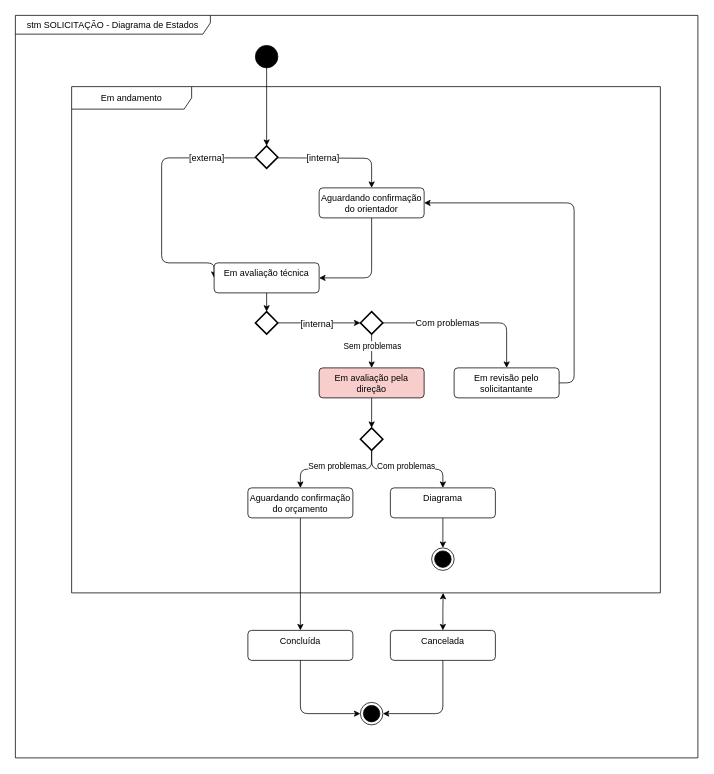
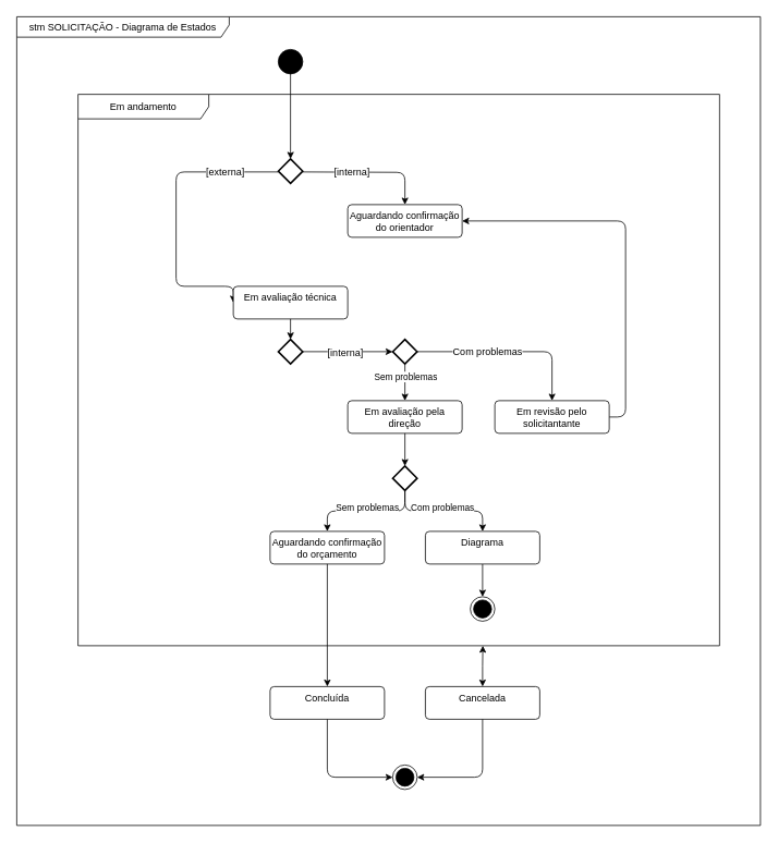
  <mxCell id="0" />
  <mxCell id="1" parent="0" />
  <mxCell id="2" value="stm SOLICITAÇÃO - Diagrama de Estados" style="shape=umlFrame;whiteSpace=wrap;html=1;pointerEvents=0;recursiveResize=0;container=1;collapsible=0;width=260;height=25;rounded=1;" parent="1" vertex="1"><mxGeometry x="20" y="20" width="910" height="990" as="geometry" /></mxCell>
  <mxCell id="3" value="" style="ellipse;fillColor=strokeColor;html=1;rounded=1;" parent="2" vertex="1"><mxGeometry x="320" y="40" width="30" height="30" as="geometry" /></mxCell>
  <mxCell id="4" value="Em andamento" style="shape=umlFrame;whiteSpace=wrap;html=1;pointerEvents=0;recursiveResize=0;container=1;collapsible=0;width=160;rounded=1;" parent="2" vertex="1"><mxGeometry x="75" y="95" width="785" height="675" as="geometry" /></mxCell>
  <mxCell id="5" style="edgeStyle=orthogonalEdgeStyle;rounded=1;orthogonalLoop=1;jettySize=auto;html=1;exitX=1;exitY=0.5;exitDx=0;exitDy=0;exitPerimeter=0;entryX=0.5;entryY=0;entryDx=0;entryDy=0;curved=0;" parent="4" target="11" edge="1"><mxGeometry relative="1" as="geometry"><mxPoint x="275" y="95" as="sourcePoint" /></mxGeometry></mxCell>
  <mxCell id="6" value="&lt;font style=&quot;font-size: 12px;&quot;&gt;[interna]&lt;/font&gt;" style="edgeLabel;html=1;align=center;verticalAlign=middle;resizable=0;points=[];rounded=1;" parent="5" vertex="1" connectable="0"><mxGeometry x="-0.273" relative="1" as="geometry"><mxPoint as="offset" /></mxGeometry></mxCell>
  <mxCell id="7" style="edgeStyle=orthogonalEdgeStyle;rounded=1;orthogonalLoop=1;jettySize=auto;html=1;exitX=0;exitY=0.5;exitDx=0;exitDy=0;exitPerimeter=0;curved=0;entryX=0;entryY=0.5;entryDx=0;entryDy=0;" parent="4" target="12" edge="1"><mxGeometry relative="1" as="geometry"><mxPoint x="245" y="95" as="sourcePoint" /><mxPoint x="170" y="235" as="targetPoint" /><Array as="points"><mxPoint x="120" y="95" /><mxPoint x="120" y="235" /></Array></mxGeometry></mxCell>
  <mxCell id="8" value="&lt;font style=&quot;font-size: 12px;&quot;&gt;[externa]&lt;/font&gt;" style="edgeLabel;html=1;align=center;verticalAlign=middle;resizable=0;points=[];rounded=1;" parent="7" vertex="1" connectable="0"><mxGeometry x="-0.63" relative="1" as="geometry"><mxPoint as="offset" /></mxGeometry></mxCell>
  <mxCell id="9" value="" style="strokeWidth=2;html=1;shape=mxgraph.flowchart.decision;whiteSpace=wrap;rounded=1;" parent="4" vertex="1"><mxGeometry x="245" y="79" width="30" height="30" as="geometry" /></mxCell>
- <mxCell id="10" style="edgeStyle=orthogonalEdgeStyle;rounded=1;orthogonalLoop=1;jettySize=auto;html=1;exitX=0.5;exitY=1;exitDx=0;exitDy=0;entryX=1;entryY=0.5;entryDx=0;entryDy=0;curved=0;" parent="4" source="11" target="12" edge="1"><mxGeometry relative="1" as="geometry" /></mxCell>
  <mxCell id="11" value="Aguardando confirmação do orientador" style="html=1;align=center;verticalAlign=top;rounded=1;absoluteArcSize=1;arcSize=10;dashed=0;whiteSpace=wrap;" parent="4" vertex="1"><mxGeometry x="330" y="135" width="140" height="40" as="geometry" /></mxCell>
  <mxCell id="12" value="Em avaliação técnica" style="html=1;align=center;verticalAlign=top;rounded=1;absoluteArcSize=1;arcSize=10;dashed=0;whiteSpace=wrap;" parent="4" vertex="1"><mxGeometry x="190" y="235" width="140" height="40" as="geometry" /></mxCell>
  <mxCell id="13" style="edgeStyle=orthogonalEdgeStyle;rounded=1;orthogonalLoop=1;jettySize=auto;html=1;exitX=1;exitY=0.5;exitDx=0;exitDy=0;exitPerimeter=0;entryX=0;entryY=0.5;entryDx=0;entryDy=0;entryPerimeter=0;" parent="4" source="15" target="31" edge="1"><mxGeometry relative="1" as="geometry" /></mxCell>
  <mxCell id="14" value="&lt;span style=&quot;font-size: 12px;&quot;&gt;[interna]&lt;/span&gt;" style="edgeLabel;html=1;align=center;verticalAlign=middle;resizable=0;points=[];rounded=1;" parent="13" vertex="1" connectable="0"><mxGeometry x="-0.079" y="-1" relative="1" as="geometry"><mxPoint as="offset" /></mxGeometry></mxCell>
  <mxCell id="15" value="" style="strokeWidth=2;html=1;shape=mxgraph.flowchart.decision;whiteSpace=wrap;rounded=1;" parent="4" vertex="1"><mxGeometry x="245" y="300" width="30" height="30" as="geometry" /></mxCell>
  <mxCell id="16" style="edgeStyle=orthogonalEdgeStyle;rounded=1;orthogonalLoop=1;jettySize=auto;html=1;exitX=0.5;exitY=1;exitDx=0;exitDy=0;entryX=0.5;entryY=0;entryDx=0;entryDy=0;entryPerimeter=0;" parent="4" source="12" target="15" edge="1"><mxGeometry relative="1" as="geometry" /></mxCell>
- <mxCell id="17" value="Em avaliação pela direção" style="html=1;align=center;verticalAlign=top;rounded=1;absoluteArcSize=1;arcSize=10;dashed=0;whiteSpace=wrap;fillColor=#f8cecc;" parent="4" vertex="1"><mxGeometry x="330" y="375" width="140" height="40" as="geometry" /></mxCell>
+ <mxCell id="17" value="Em avaliação pela direção" style="html=1;align=center;verticalAlign=top;rounded=1;absoluteArcSize=1;arcSize=10;dashed=0;whiteSpace=wrap;" parent="4" vertex="1"><mxGeometry x="330" y="375" width="140" height="40" as="geometry" /></mxCell>
  <mxCell id="18" style="edgeStyle=orthogonalEdgeStyle;rounded=1;orthogonalLoop=1;jettySize=auto;html=1;exitX=1;exitY=0.5;exitDx=0;exitDy=0;entryX=1;entryY=0.5;entryDx=0;entryDy=0;" parent="4" source="19" target="11" edge="1"><mxGeometry relative="1" as="geometry" /></mxCell>
  <mxCell id="19" value="Em revisão pelo solicitantante" style="html=1;align=center;verticalAlign=top;rounded=1;absoluteArcSize=1;arcSize=10;dashed=0;whiteSpace=wrap;" parent="4" vertex="1"><mxGeometry x="510" y="375" width="140" height="40" as="geometry" /></mxCell>
  <mxCell id="20" style="edgeStyle=orthogonalEdgeStyle;rounded=1;orthogonalLoop=1;jettySize=auto;html=1;exitX=1;exitY=0.5;exitDx=0;exitDy=0;exitPerimeter=0;entryX=0.5;entryY=0;entryDx=0;entryDy=0;" parent="4" source="31" target="19" edge="1"><mxGeometry relative="1" as="geometry" /></mxCell>
  <mxCell id="21" value="&lt;span style=&quot;font-size: 12px;&quot;&gt;C&lt;/span&gt;&lt;span style=&quot;font-size: 12px; background-color: light-dark(#ffffff, var(--ge-dark-color, #121212)); color: light-dark(rgb(0, 0, 0), rgb(255, 255, 255));&quot;&gt;om problemas&lt;/span&gt;" style="edgeLabel;html=1;align=center;verticalAlign=middle;resizable=0;points=[];rounded=1;" parent="20" vertex="1" connectable="0"><mxGeometry x="0.18" y="-2" relative="1" as="geometry"><mxPoint x="-48" y="-2" as="offset" /></mxGeometry></mxCell>
  <mxCell id="22" style="edgeStyle=orthogonalEdgeStyle;rounded=1;orthogonalLoop=1;jettySize=auto;html=1;exitX=0.5;exitY=1;exitDx=0;exitDy=0;exitPerimeter=0;entryX=0.5;entryY=0;entryDx=0;entryDy=0;" parent="4" source="26" target="28" edge="1"><mxGeometry relative="1" as="geometry" /></mxCell>
  <mxCell id="23" value="Sem problemas" style="edgeLabel;html=1;align=center;verticalAlign=middle;resizable=0;points=[];rounded=1;" parent="22" vertex="1" connectable="0"><mxGeometry x="0.36" relative="1" as="geometry"><mxPoint x="27" y="-5" as="offset" /></mxGeometry></mxCell>
  <mxCell id="24" style="edgeStyle=orthogonalEdgeStyle;rounded=1;orthogonalLoop=1;jettySize=auto;html=1;exitX=0.5;exitY=1;exitDx=0;exitDy=0;exitPerimeter=0;entryX=0.5;entryY=0;entryDx=0;entryDy=0;" parent="4" source="26" target="33" edge="1"><mxGeometry relative="1" as="geometry" /></mxCell>
  <mxCell id="25" value="Com problemas" style="edgeLabel;html=1;align=center;verticalAlign=middle;resizable=0;points=[];rounded=1;" parent="24" vertex="1" connectable="0"><mxGeometry x="0.1" y="-4" relative="1" as="geometry"><mxPoint x="-10" y="-9" as="offset" /></mxGeometry></mxCell>
  <mxCell id="26" value="" style="strokeWidth=2;html=1;shape=mxgraph.flowchart.decision;whiteSpace=wrap;rounded=1;" parent="4" vertex="1"><mxGeometry x="385" y="455" width="30" height="30" as="geometry" /></mxCell>
  <mxCell id="27" style="edgeStyle=orthogonalEdgeStyle;rounded=1;orthogonalLoop=1;jettySize=auto;html=1;exitX=0.5;exitY=1;exitDx=0;exitDy=0;entryX=0.5;entryY=0;entryDx=0;entryDy=0;entryPerimeter=0;" parent="4" source="17" target="26" edge="1"><mxGeometry relative="1" as="geometry" /></mxCell>
  <mxCell id="28" value="Aguardando confirmação do orçamento" style="html=1;align=center;verticalAlign=top;rounded=1;absoluteArcSize=1;arcSize=10;dashed=0;whiteSpace=wrap;" parent="4" vertex="1"><mxGeometry x="235" y="535" width="140" height="40" as="geometry" /></mxCell>
  <mxCell id="29" style="edgeStyle=orthogonalEdgeStyle;rounded=1;orthogonalLoop=1;jettySize=auto;html=1;exitX=0.5;exitY=1;exitDx=0;exitDy=0;exitPerimeter=0;entryX=0.5;entryY=0;entryDx=0;entryDy=0;" parent="4" source="31" target="17" edge="1"><mxGeometry relative="1" as="geometry" /></mxCell>
  <mxCell id="30" value="Sem problemas" style="edgeLabel;html=1;align=center;verticalAlign=middle;resizable=0;points=[];rounded=1;" parent="29" vertex="1" connectable="0"><mxGeometry x="-0.355" relative="1" as="geometry"><mxPoint as="offset" /></mxGeometry></mxCell>
  <mxCell id="31" value="" style="strokeWidth=2;html=1;shape=mxgraph.flowchart.decision;whiteSpace=wrap;rounded=1;" parent="4" vertex="1"><mxGeometry x="385" y="300" width="30" height="30" as="geometry" /></mxCell>
  <mxCell id="32" style="edgeStyle=orthogonalEdgeStyle;rounded=1;orthogonalLoop=1;jettySize=auto;html=1;exitX=0.5;exitY=1;exitDx=0;exitDy=0;entryX=0.5;entryY=0;entryDx=0;entryDy=0;" parent="4" source="33" target="34" edge="1"><mxGeometry relative="1" as="geometry" /></mxCell>
  <mxCell id="33" value="Diagrama" style="html=1;align=center;verticalAlign=top;rounded=1;absoluteArcSize=1;arcSize=10;dashed=0;whiteSpace=wrap;" parent="4" vertex="1"><mxGeometry x="425" y="535" width="140" height="40" as="geometry" /></mxCell>
  <mxCell id="34" value="" style="ellipse;html=1;shape=endState;fillColor=strokeColor;rounded=1;" parent="4" vertex="1"><mxGeometry x="480" y="615" width="30" height="30" as="geometry" /></mxCell>
  <mxCell id="35" value="Concluída" style="html=1;align=center;verticalAlign=top;rounded=1;absoluteArcSize=1;arcSize=10;dashed=0;whiteSpace=wrap;" parent="2" vertex="1"><mxGeometry x="310" y="820" width="140" height="40" as="geometry" /></mxCell>
  <mxCell id="36" value="Cancelada" style="html=1;align=center;verticalAlign=top;rounded=1;absoluteArcSize=1;arcSize=10;dashed=0;whiteSpace=wrap;" parent="2" vertex="1"><mxGeometry x="500" y="820" width="140" height="40" as="geometry" /></mxCell>
  <mxCell id="37" style="edgeStyle=orthogonalEdgeStyle;rounded=1;orthogonalLoop=1;jettySize=auto;html=1;exitX=0.5;exitY=1;exitDx=0;exitDy=0;entryX=0.5;entryY=0;entryDx=0;entryDy=0;entryPerimeter=0;" parent="2" source="3" target="9" edge="1"><mxGeometry relative="1" as="geometry" /></mxCell>
  <mxCell id="38" value="" style="ellipse;html=1;shape=endState;fillColor=strokeColor;rounded=1;" parent="2" vertex="1"><mxGeometry x="460" y="916" width="30" height="30" as="geometry" /></mxCell>
  <mxCell id="39" style="edgeStyle=orthogonalEdgeStyle;rounded=1;orthogonalLoop=1;jettySize=auto;html=1;exitX=0.5;exitY=1;exitDx=0;exitDy=0;entryX=1;entryY=0.5;entryDx=0;entryDy=0;" parent="2" source="36" target="38" edge="1"><mxGeometry relative="1" as="geometry" /></mxCell>
  <mxCell id="40" style="edgeStyle=orthogonalEdgeStyle;rounded=1;orthogonalLoop=1;jettySize=auto;html=1;exitX=0.5;exitY=1;exitDx=0;exitDy=0;entryX=0;entryY=0.5;entryDx=0;entryDy=0;" parent="2" source="35" target="38" edge="1"><mxGeometry relative="1" as="geometry" /></mxCell>
  <mxCell id="41" style="edgeStyle=orthogonalEdgeStyle;rounded=1;orthogonalLoop=1;jettySize=auto;html=1;exitX=0.5;exitY=1;exitDx=0;exitDy=0;entryX=0.5;entryY=0;entryDx=0;entryDy=0;" parent="2" source="28" target="35" edge="1"><mxGeometry relative="1" as="geometry"><mxPoint x="380" y="710" as="targetPoint" /></mxGeometry></mxCell>
  <mxCell id="42" style="edgeStyle=orthogonalEdgeStyle;rounded=0;orthogonalLoop=1;jettySize=auto;html=1;exitX=0.5;exitY=0;exitDx=0;exitDy=0;entryX=0.631;entryY=1;entryDx=0;entryDy=0;entryPerimeter=0;endArrow=classic;startFill=1;startArrow=classic;" edge="1" parent="2" source="36" target="4"><mxGeometry relative="1" as="geometry" /></mxCell>
